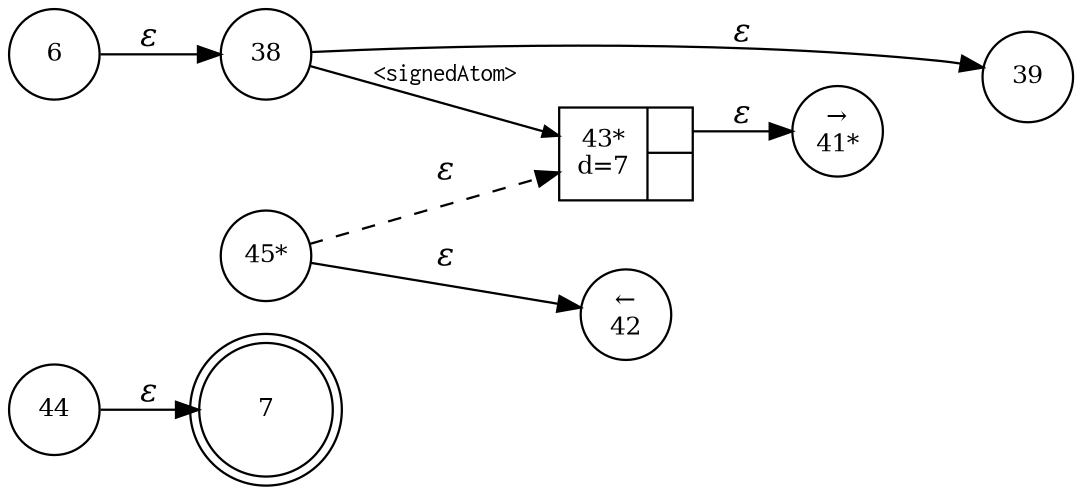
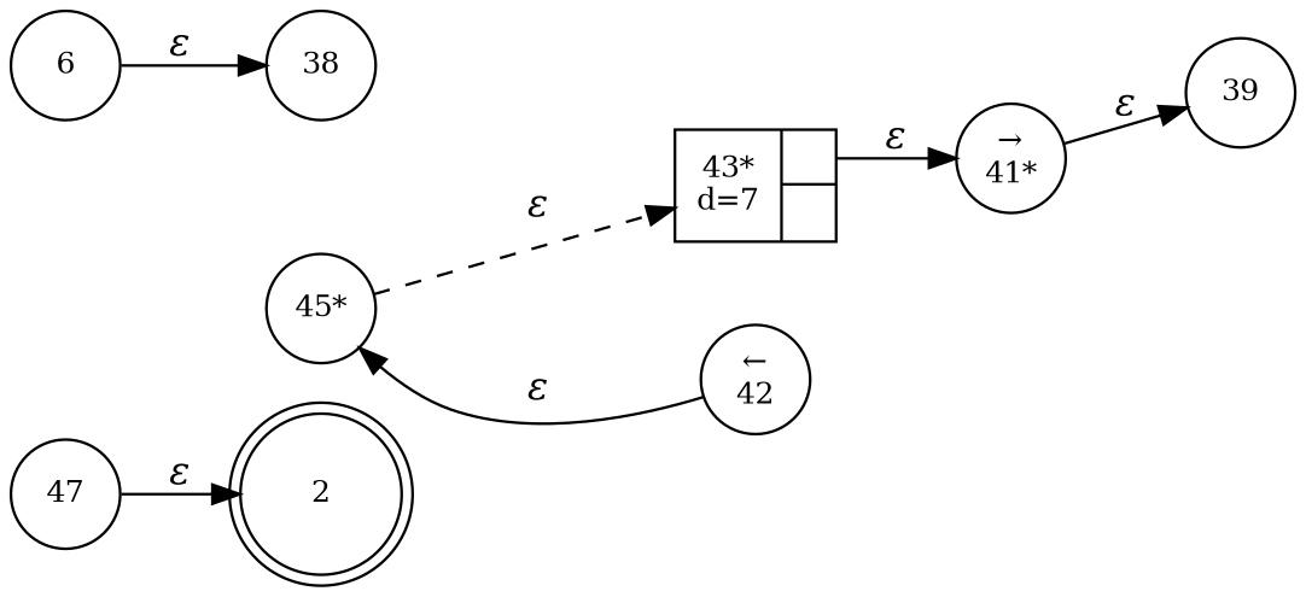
  digraph {
    rankdir=LR
    node [fixedsize=true fontsize=11 shape=circle peripheries=1]
    edge [fontname="Times-Italic"]
-   n1 [label=7 shape=doublecircle width=.6 peripheries=""]
+   n1 [label=2 shape=doublecircle width=.6 peripheries=""]
    n2 [label=6 width=.55]
    n3 [label=38 width=.55]
    n4 [fixedsize=false label="{43*\nd=7|{<p0>|<p1>}}" shape=record]
    n5 [label="&rarr;\n41*" width=.55]
    n6 [label=39 width=.55]
    n7 [label="&larr;\n42" width=.55]
    n8 [label="45*" width=.55]
-   n9 [label=44 width=.55]
+   n9 [label=47 width=.55]
    n2 -> n3 [label="&epsilon;"]
-   n3 -> n4 [arrowhead=normal arrowsize=.7 fontname=Courier fontsize=11 label="<signedAtom>"]
    n4 -> n5 [label="&epsilon;" tailport=p0]
-   n3 -> n6 [label="&epsilon;"]
-   n8 -> n7 [label="&epsilon;"]
+   n5 -> n6 [label="&epsilon;"]
+   n7 -> n8 [label="&epsilon;"]
    n8 -> n4 [label="&epsilon;" style=dashed]
    n9 -> n1 [label="&epsilon;"]
  }
